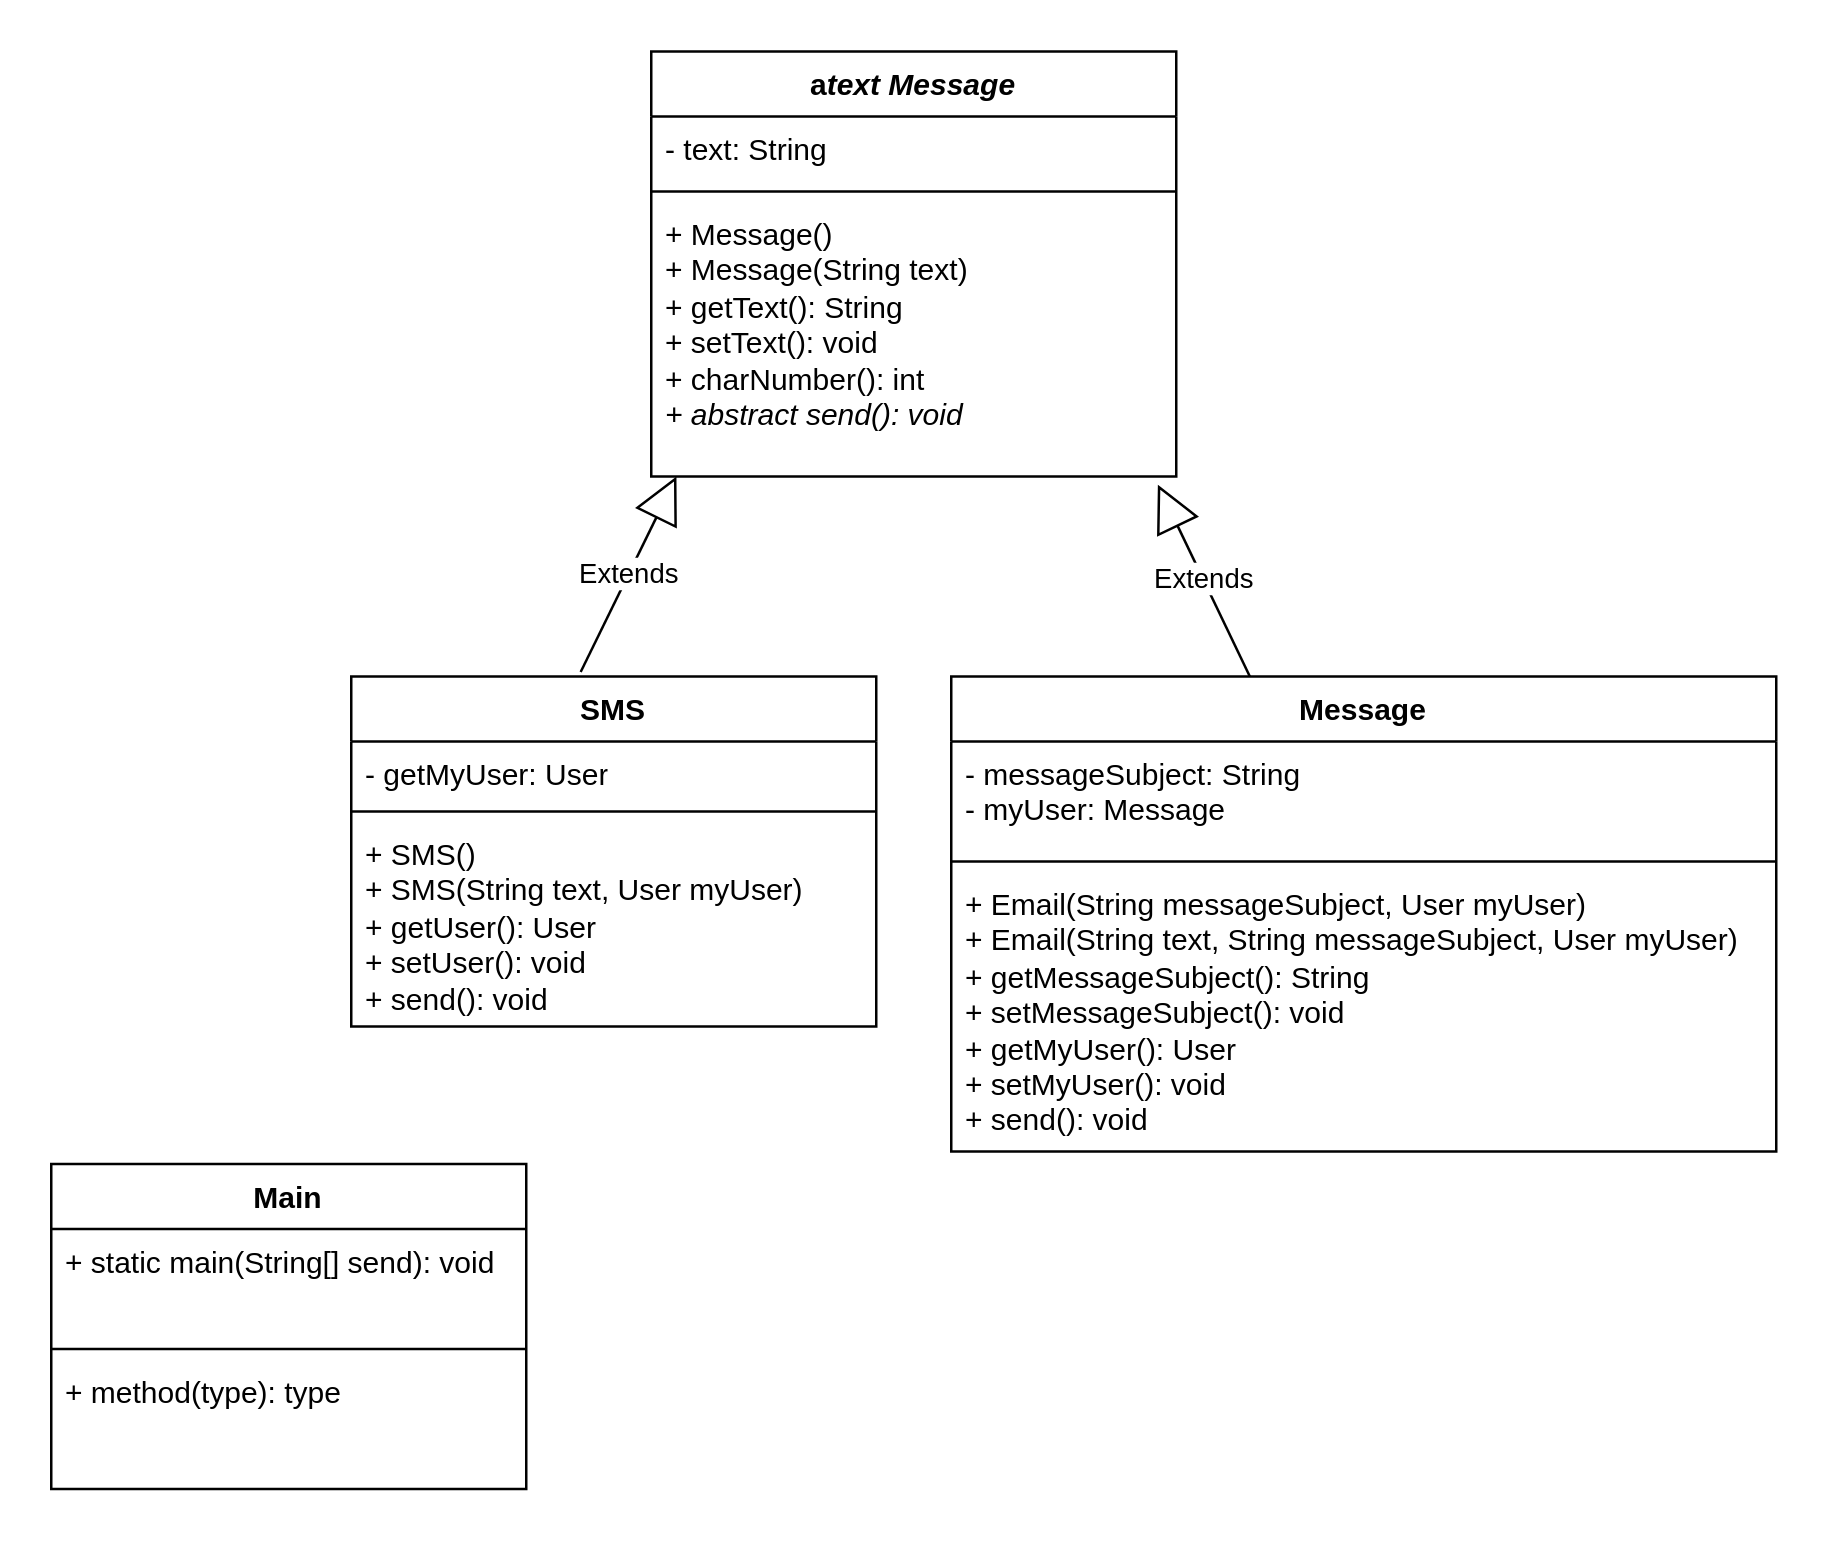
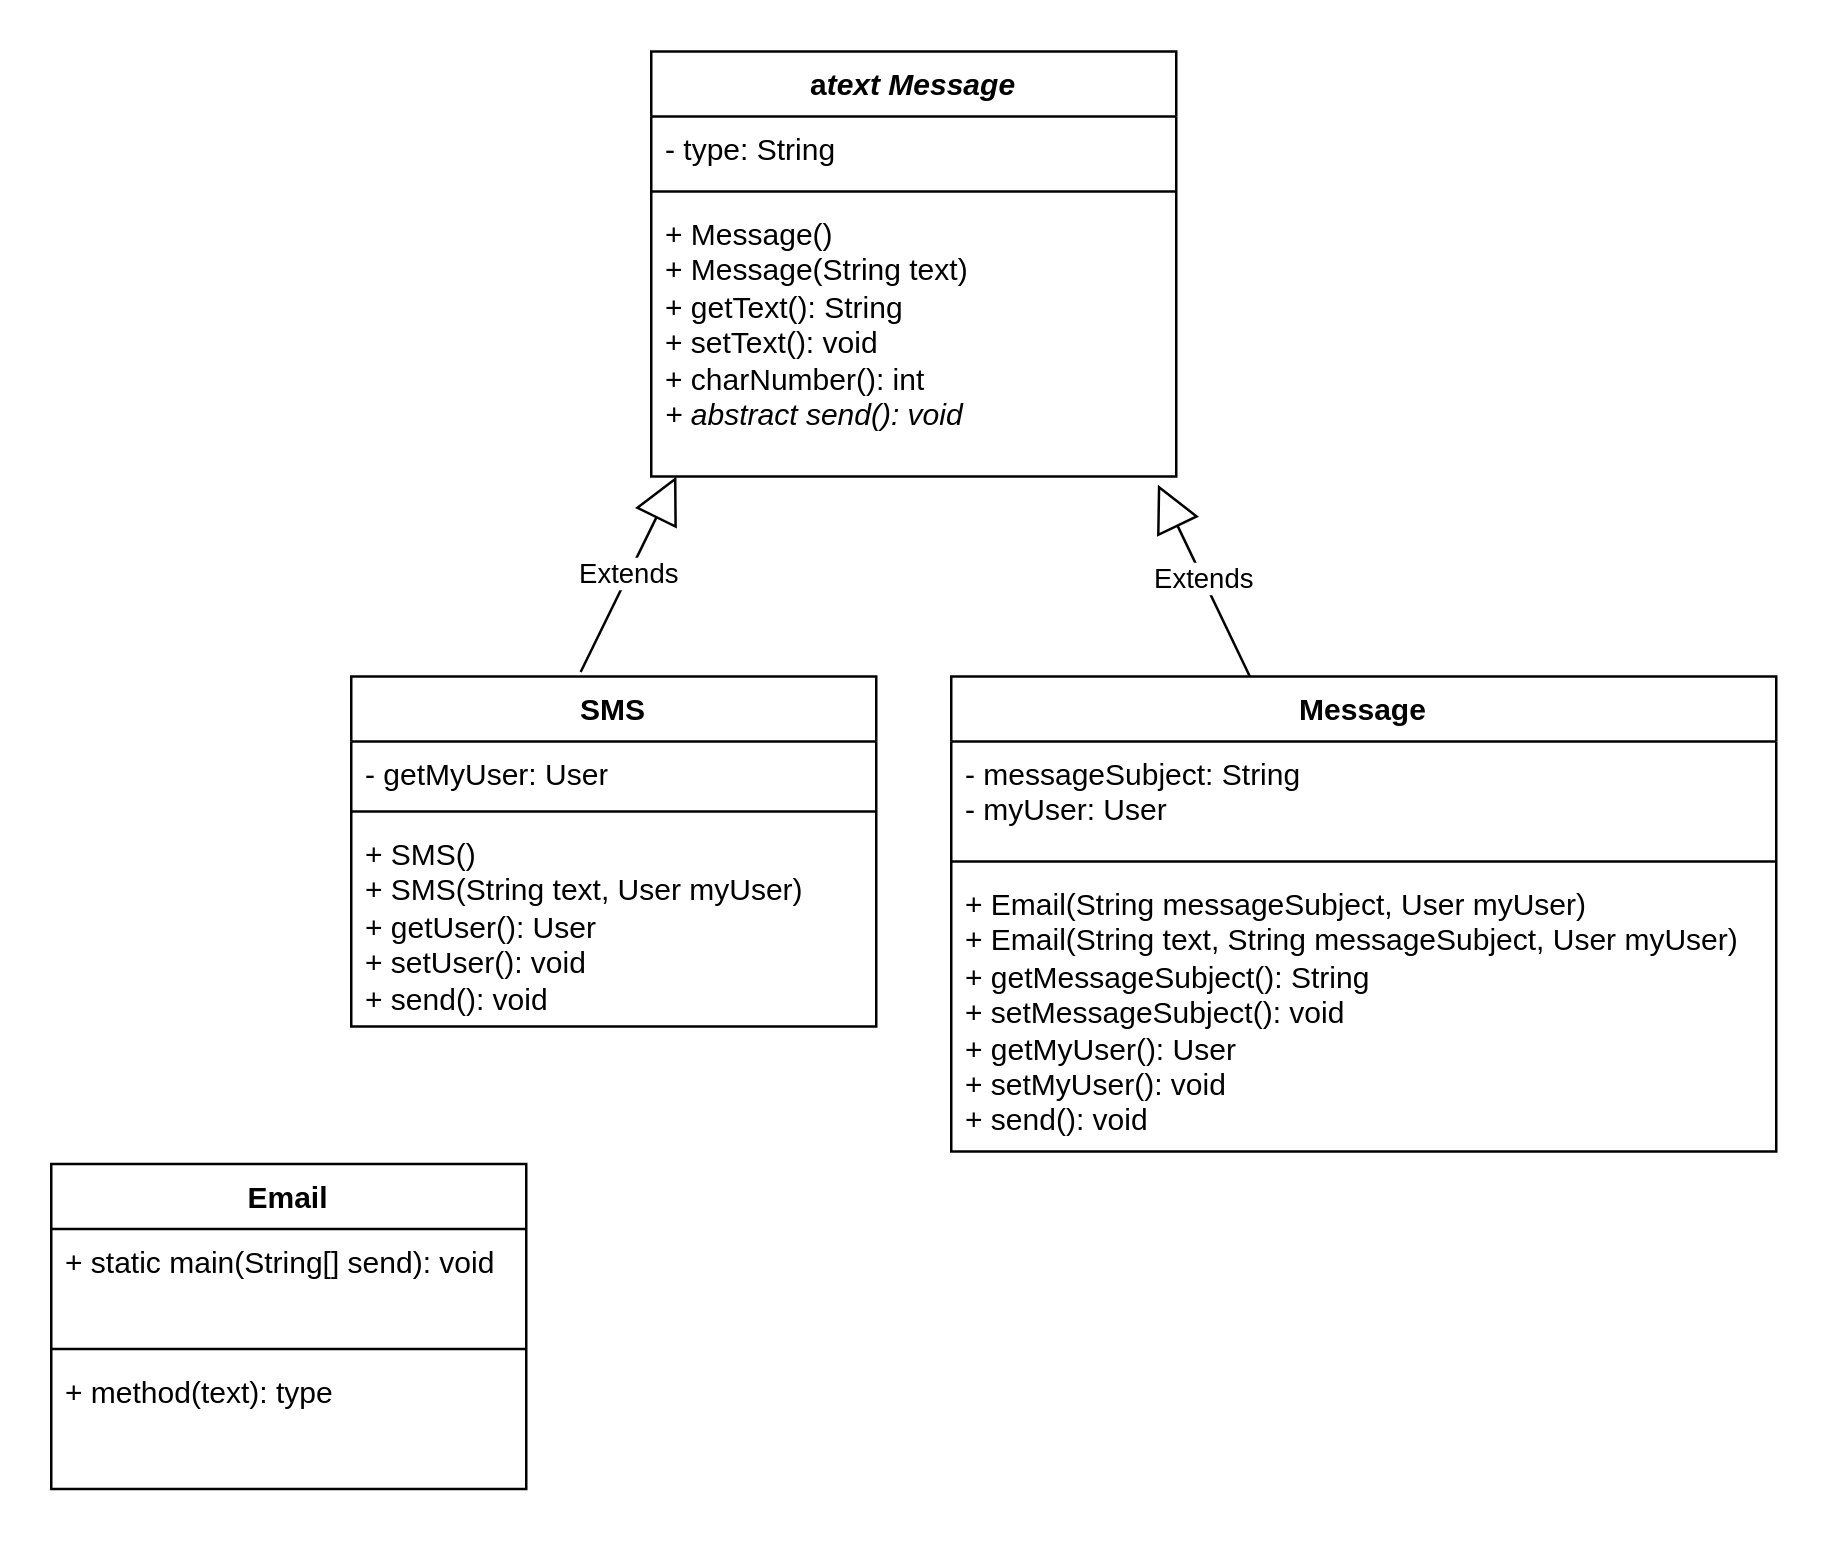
  <mxCell id="0" />
  <mxCell id="1" parent="0" />
  <mxCell id="2" value="a&lt;i&gt;text Message&lt;/i&gt;" style="swimlane;fontStyle=1;align=center;verticalAlign=top;childLayout=stackLayout;horizontal=1;startSize=26;horizontalStack=0;resizeParent=1;resizeParentMax=0;resizeLast=0;collapsible=1;marginBottom=0;whiteSpace=wrap;html=1;" vertex="1" parent="1"><mxGeometry x="260" y="20" width="210" height="170" as="geometry" /></mxCell>
- <mxCell id="3" value="- text: String" style="text;strokeColor=none;fillColor=none;align=left;verticalAlign=top;spacingLeft=4;spacingRight=4;overflow=hidden;rotatable=0;points=[[0,0.5],[1,0.5]];portConstraint=eastwest;whiteSpace=wrap;html=1;" vertex="1" parent="2"><mxGeometry y="26" width="210" height="26" as="geometry" /></mxCell>
+ <mxCell id="3" value="- type: String" style="text;strokeColor=none;fillColor=none;align=left;verticalAlign=top;spacingLeft=4;spacingRight=4;overflow=hidden;rotatable=0;points=[[0,0.5],[1,0.5]];portConstraint=eastwest;whiteSpace=wrap;html=1;" vertex="1" parent="2"><mxGeometry y="26" width="210" height="26" as="geometry" /></mxCell>
  <mxCell id="4" value="" style="line;strokeWidth=1;fillColor=none;align=left;verticalAlign=middle;spacingTop=-1;spacingLeft=3;spacingRight=3;rotatable=0;labelPosition=right;points=[];portConstraint=eastwest;strokeColor=inherit;" vertex="1" parent="2"><mxGeometry y="52" width="210" height="8" as="geometry" /></mxCell>
  <mxCell id="5" value="&lt;div&gt;+ Message()&lt;br&gt;&lt;/div&gt;&lt;div&gt;+ Message(String text)&lt;/div&gt;&lt;div&gt;+ getText(): String&lt;/div&gt;&lt;div&gt;+ setText(): void&lt;/div&gt;&lt;div&gt;+ charNumber(): int&lt;br&gt;&lt;/div&gt;&lt;div&gt;&lt;i&gt;+ abstract send(): void&lt;/i&gt;&lt;br&gt;&lt;/div&gt;&lt;div&gt;&lt;br&gt;&lt;/div&gt;&lt;div&gt;&lt;br&gt;&lt;/div&gt;&lt;div&gt;&lt;br&gt;&lt;/div&gt;" style="text;strokeColor=none;fillColor=none;align=left;verticalAlign=top;spacingLeft=4;spacingRight=4;overflow=hidden;rotatable=0;points=[[0,0.5],[1,0.5]];portConstraint=eastwest;whiteSpace=wrap;html=1;" vertex="1" parent="2"><mxGeometry y="60" width="210" height="110" as="geometry" /></mxCell>
  <mxCell id="6" value="SMS" style="swimlane;fontStyle=1;align=center;verticalAlign=top;childLayout=stackLayout;horizontal=1;startSize=26;horizontalStack=0;resizeParent=1;resizeParentMax=0;resizeLast=0;collapsible=1;marginBottom=0;whiteSpace=wrap;html=1;" vertex="1" parent="1"><mxGeometry x="140" y="270" width="210" height="140" as="geometry" /></mxCell>
  <mxCell id="7" value="- getMyUser: User" style="text;strokeColor=none;fillColor=none;align=left;verticalAlign=top;spacingLeft=4;spacingRight=4;overflow=hidden;rotatable=0;points=[[0,0.5],[1,0.5]];portConstraint=eastwest;whiteSpace=wrap;html=1;" vertex="1" parent="6"><mxGeometry y="26" width="210" height="24" as="geometry" /></mxCell>
  <mxCell id="8" value="" style="line;strokeWidth=1;fillColor=none;align=left;verticalAlign=middle;spacingTop=-1;spacingLeft=3;spacingRight=3;rotatable=0;labelPosition=right;points=[];portConstraint=eastwest;strokeColor=inherit;" vertex="1" parent="6"><mxGeometry y="50" width="210" height="8" as="geometry" /></mxCell>
  <mxCell id="9" value="&lt;div&gt;+ SMS()&lt;/div&gt;&lt;div&gt;+ SMS(String text, User myUser)&lt;/div&gt;&lt;div&gt;+ getUser(): User&lt;/div&gt;&lt;div&gt;+ setUser(): void&lt;/div&gt;&lt;div&gt;+ send(): void&lt;br&gt;&lt;/div&gt;" style="text;strokeColor=none;fillColor=none;align=left;verticalAlign=top;spacingLeft=4;spacingRight=4;overflow=hidden;rotatable=0;points=[[0,0.5],[1,0.5]];portConstraint=eastwest;whiteSpace=wrap;html=1;" vertex="1" parent="6"><mxGeometry y="58" width="210" height="82" as="geometry" /></mxCell>
  <mxCell id="10" value="Message" style="swimlane;fontStyle=1;align=center;verticalAlign=top;childLayout=stackLayout;horizontal=1;startSize=26;horizontalStack=0;resizeParent=1;resizeParentMax=0;resizeLast=0;collapsible=1;marginBottom=0;whiteSpace=wrap;html=1;" vertex="1" parent="1"><mxGeometry x="380" y="270" width="330" height="190" as="geometry" /></mxCell>
- <mxCell id="11" value="&lt;div&gt;- messageSubject: String&lt;/div&gt;&lt;div&gt;- myUser: Message&lt;/div&gt;&lt;div&gt;&lt;br&gt;&lt;/div&gt;" style="text;strokeColor=none;fillColor=none;align=left;verticalAlign=top;spacingLeft=4;spacingRight=4;overflow=hidden;rotatable=0;points=[[0,0.5],[1,0.5]];portConstraint=eastwest;whiteSpace=wrap;html=1;" vertex="1" parent="10"><mxGeometry y="26" width="330" height="44" as="geometry" /></mxCell>
+ <mxCell id="11" value="&lt;div&gt;- messageSubject: String&lt;/div&gt;&lt;div&gt;- myUser: User&lt;/div&gt;&lt;div&gt;&lt;br&gt;&lt;/div&gt;" style="text;strokeColor=none;fillColor=none;align=left;verticalAlign=top;spacingLeft=4;spacingRight=4;overflow=hidden;rotatable=0;points=[[0,0.5],[1,0.5]];portConstraint=eastwest;whiteSpace=wrap;html=1;" vertex="1" parent="10"><mxGeometry y="26" width="330" height="44" as="geometry" /></mxCell>
  <mxCell id="12" value="" style="line;strokeWidth=1;fillColor=none;align=left;verticalAlign=middle;spacingTop=-1;spacingLeft=3;spacingRight=3;rotatable=0;labelPosition=right;points=[];portConstraint=eastwest;strokeColor=inherit;" vertex="1" parent="10"><mxGeometry y="70" width="330" height="8" as="geometry" /></mxCell>
  <mxCell id="13" value="&lt;div&gt;+ Email(String messageSubject, User myUser)&lt;/div&gt;&lt;div&gt;+ Email(String text, String messageSubject, User myUser)&lt;br&gt;&lt;/div&gt;&lt;div&gt;+ getMessageSubject(): String&lt;/div&gt;&lt;div&gt;+ setMessageSubject(): void&lt;/div&gt;&lt;div&gt;+ getMyUser(): User&lt;br&gt;&lt;/div&gt;&lt;div&gt;+ setMyUser(): void&lt;/div&gt;&lt;div&gt;+ send(): void&lt;br&gt;&lt;/div&gt;" style="text;strokeColor=none;fillColor=none;align=left;verticalAlign=top;spacingLeft=4;spacingRight=4;overflow=hidden;rotatable=0;points=[[0,0.5],[1,0.5]];portConstraint=eastwest;whiteSpace=wrap;html=1;" vertex="1" parent="10"><mxGeometry y="78" width="330" height="112" as="geometry" /></mxCell>
- <mxCell id="14" value="Main" style="swimlane;fontStyle=1;align=center;verticalAlign=top;childLayout=stackLayout;horizontal=1;startSize=26;horizontalStack=0;resizeParent=1;resizeParentMax=0;resizeLast=0;collapsible=1;marginBottom=0;whiteSpace=wrap;html=1;" vertex="1" parent="1"><mxGeometry x="20" y="465" width="190" height="130" as="geometry" /></mxCell>
+ <mxCell id="14" value="Email" style="swimlane;fontStyle=1;align=center;verticalAlign=top;childLayout=stackLayout;horizontal=1;startSize=26;horizontalStack=0;resizeParent=1;resizeParentMax=0;resizeLast=0;collapsible=1;marginBottom=0;whiteSpace=wrap;html=1;" vertex="1" parent="1"><mxGeometry x="20" y="465" width="190" height="130" as="geometry" /></mxCell>
  <mxCell id="15" value="+ static main(String[] send): void" style="text;strokeColor=none;fillColor=none;align=left;verticalAlign=top;spacingLeft=4;spacingRight=4;overflow=hidden;rotatable=0;points=[[0,0.5],[1,0.5]];portConstraint=eastwest;whiteSpace=wrap;html=1;" vertex="1" parent="14"><mxGeometry y="26" width="190" height="44" as="geometry" /></mxCell>
  <mxCell id="16" value="" style="line;strokeWidth=1;fillColor=none;align=left;verticalAlign=middle;spacingTop=-1;spacingLeft=3;spacingRight=3;rotatable=0;labelPosition=right;points=[];portConstraint=eastwest;strokeColor=inherit;" vertex="1" parent="14"><mxGeometry y="70" width="190" height="8" as="geometry" /></mxCell>
- <mxCell id="17" value="+ method(type): type" style="text;strokeColor=none;fillColor=none;align=left;verticalAlign=top;spacingLeft=4;spacingRight=4;overflow=hidden;rotatable=0;points=[[0,0.5],[1,0.5]];portConstraint=eastwest;whiteSpace=wrap;html=1;" vertex="1" parent="14"><mxGeometry y="78" width="190" height="52" as="geometry" /></mxCell>
+ <mxCell id="17" value="+ method(text): type" style="text;strokeColor=none;fillColor=none;align=left;verticalAlign=top;spacingLeft=4;spacingRight=4;overflow=hidden;rotatable=0;points=[[0,0.5],[1,0.5]];portConstraint=eastwest;whiteSpace=wrap;html=1;" vertex="1" parent="14"><mxGeometry y="78" width="190" height="52" as="geometry" /></mxCell>
  <mxCell id="18" value="Extends" style="endArrow=block;endSize=16;endFill=0;html=1;rounded=0;entryX=0.048;entryY=1;entryDx=0;entryDy=0;entryPerimeter=0;exitX=0.437;exitY=-0.013;exitDx=0;exitDy=0;exitPerimeter=0;" edge="1" parent="1" source="6" target="5"><mxGeometry width="160" relative="1" as="geometry"><mxPoint x="20" y="300" as="sourcePoint" /><mxPoint x="180" y="300" as="targetPoint" /></mxGeometry></mxCell>
  <mxCell id="19" value="Extends" style="endArrow=block;endSize=16;endFill=0;html=1;rounded=0;entryX=0.965;entryY=1.03;entryDx=0;entryDy=0;entryPerimeter=0;" edge="1" parent="1" source="10" target="5"><mxGeometry width="160" relative="1" as="geometry"><mxPoint x="380" y="400" as="sourcePoint" /><mxPoint x="550" y="280" as="targetPoint" /></mxGeometry></mxCell>
